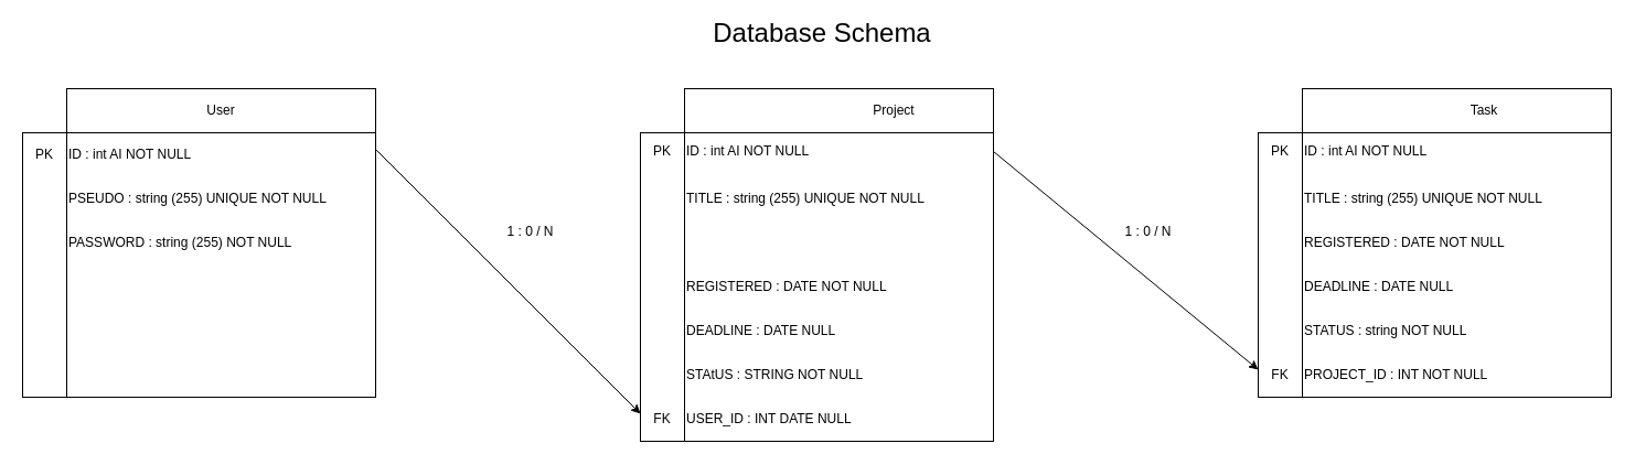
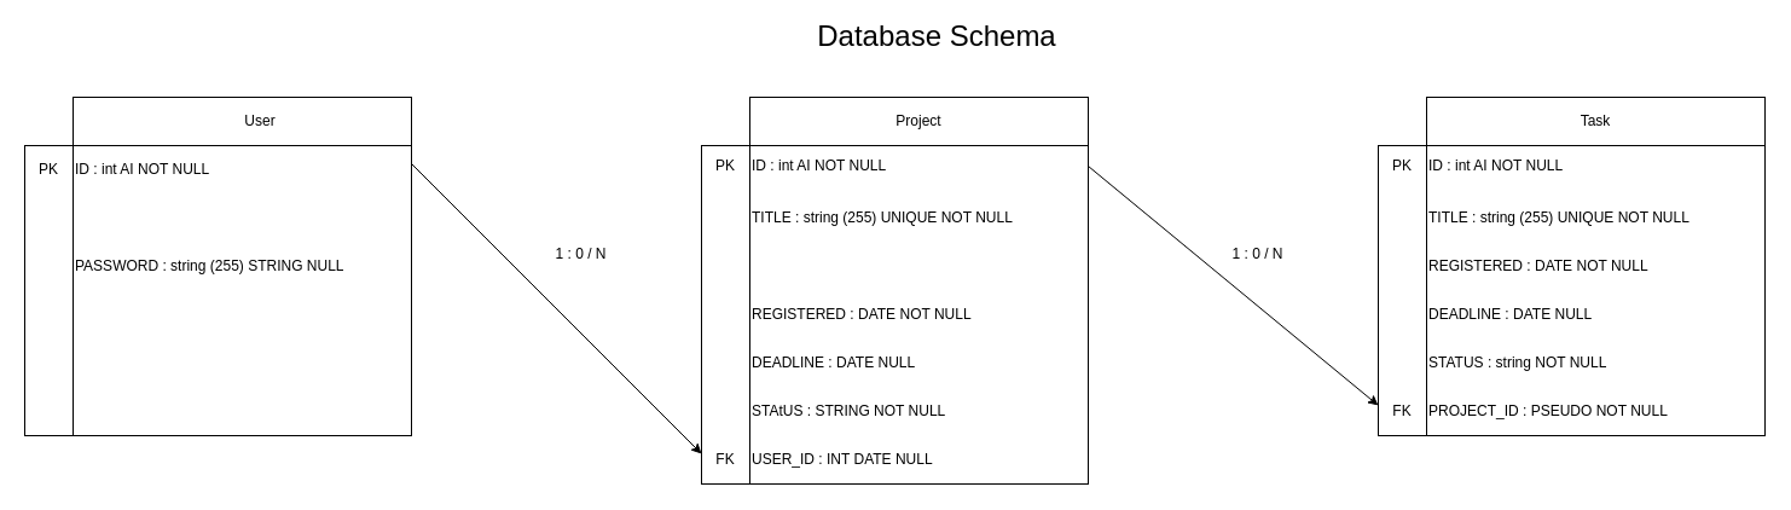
  <mxCell id="0" />
  <mxCell id="1" parent="0" />
  <mxCell id="2" value="" style="rounded=0;whiteSpace=wrap;html=1;" parent="1" vertex="1"><mxGeometry x="60" y="80" width="280" height="40" as="geometry" /></mxCell>
  <mxCell id="3" value="" style="rounded=0;whiteSpace=wrap;html=1;" parent="1" vertex="1"><mxGeometry x="60" y="120" width="280" height="240" as="geometry" /></mxCell>
- <mxCell id="4" value="User" style="text;html=1;strokeColor=none;fillColor=none;align=center;verticalAlign=middle;whiteSpace=wrap;rounded=0;" parent="1" vertex="1"><mxGeometry x="180" y="90" width="40" height="20" as="geometry" /></mxCell>
+ <mxCell id="4" value="User" style="text;html=1;strokeColor=none;fillColor=none;align=center;verticalAlign=middle;whiteSpace=wrap;rounded=0;" parent="1" vertex="1"><mxGeometry x="195" y="90" width="40" height="20" as="geometry" /></mxCell>
  <mxCell id="5" value="ID : int AI NOT NULL" style="text;html=1;strokeColor=none;fillColor=none;align=left;verticalAlign=middle;whiteSpace=wrap;rounded=0;" parent="1" vertex="1"><mxGeometry x="60" y="130" width="280" height="20" as="geometry" /></mxCell>
- <mxCell id="6" value="PSEUDO : string (255) UNIQUE NOT NULL" style="text;html=1;strokeColor=none;fillColor=none;align=left;verticalAlign=middle;whiteSpace=wrap;rounded=0;" parent="1" vertex="1"><mxGeometry x="60" y="170" width="280" height="20" as="geometry" /></mxCell>
- <mxCell id="7" value="PASSWORD : string (255) NOT NULL" style="text;html=1;strokeColor=none;fillColor=none;align=left;verticalAlign=middle;whiteSpace=wrap;rounded=0;" parent="1" vertex="1"><mxGeometry x="60" y="210" width="280" height="20" as="geometry" /></mxCell>
+ <mxCell id="7" value="PASSWORD : string (255) STRING NULL" style="text;html=1;strokeColor=none;fillColor=none;align=left;verticalAlign=middle;whiteSpace=wrap;rounded=0;" parent="1" vertex="1"><mxGeometry x="60" y="210" width="280" height="20" as="geometry" /></mxCell>
  <mxCell id="8" value="" style="rounded=0;whiteSpace=wrap;html=1;" parent="1" vertex="1"><mxGeometry x="20" y="120" width="40" height="240" as="geometry" /></mxCell>
  <mxCell id="9" value="PK" style="text;html=1;strokeColor=none;fillColor=none;align=center;verticalAlign=middle;whiteSpace=wrap;rounded=0;" parent="1" vertex="1"><mxGeometry x="20" y="130" width="40" height="20" as="geometry" /></mxCell>
  <mxCell id="10" value="" style="rounded=0;whiteSpace=wrap;html=1;" parent="1" vertex="1"><mxGeometry x="620" y="80" width="280" height="40" as="geometry" /></mxCell>
  <mxCell id="11" value="" style="rounded=0;whiteSpace=wrap;html=1;" parent="1" vertex="1"><mxGeometry x="620" y="120" width="280" height="280" as="geometry" /></mxCell>
- <mxCell id="12" value="Project" style="text;html=1;strokeColor=none;fillColor=none;align=center;verticalAlign=middle;whiteSpace=wrap;rounded=0;" parent="1" vertex="1"><mxGeometry x="790" y="90" width="40" height="20" as="geometry" /></mxCell>
+ <mxCell id="12" value="Project" style="text;html=1;strokeColor=none;fillColor=none;align=center;verticalAlign=middle;whiteSpace=wrap;rounded=0;" parent="1" vertex="1"><mxGeometry x="740" y="90" width="40" height="20" as="geometry" /></mxCell>
  <mxCell id="13" value="ID : int AI NOT NULL" style="text;html=1;strokeColor=none;fillColor=none;align=left;verticalAlign=middle;whiteSpace=wrap;rounded=0;" parent="1" vertex="1"><mxGeometry x="620" y="127" width="280" height="20" as="geometry" /></mxCell>
  <mxCell id="14" value="TITLE : string (255) UNIQUE NOT NULL" style="text;html=1;strokeColor=none;fillColor=none;align=left;verticalAlign=middle;whiteSpace=wrap;rounded=0;" parent="1" vertex="1"><mxGeometry x="620" y="170" width="280" height="20" as="geometry" /></mxCell>
  <mxCell id="15" value="" style="rounded=0;whiteSpace=wrap;html=1;" parent="1" vertex="1"><mxGeometry x="580" y="120" width="40" height="280" as="geometry" /></mxCell>
  <mxCell id="16" value="PK" style="text;html=1;strokeColor=none;fillColor=none;align=center;verticalAlign=middle;whiteSpace=wrap;rounded=0;" parent="1" vertex="1"><mxGeometry x="580" y="127" width="40" height="20" as="geometry" /></mxCell>
  <mxCell id="17" value="REGISTERED : DATE NOT NULL" style="text;html=1;strokeColor=none;fillColor=none;align=left;verticalAlign=middle;whiteSpace=wrap;rounded=0;" parent="1" vertex="1"><mxGeometry x="620" y="250" width="280" height="20" as="geometry" /></mxCell>
  <mxCell id="18" value="DEADLINE : DATE NULL" style="text;html=1;strokeColor=none;fillColor=none;align=left;verticalAlign=middle;whiteSpace=wrap;rounded=0;" parent="1" vertex="1"><mxGeometry x="620" y="290" width="280" height="20" as="geometry" /></mxCell>
  <mxCell id="19" value="USER_ID : INT DATE NULL" style="text;html=1;strokeColor=none;fillColor=none;align=left;verticalAlign=middle;whiteSpace=wrap;rounded=0;" parent="1" vertex="1"><mxGeometry x="620" y="370" width="280" height="20" as="geometry" /></mxCell>
  <mxCell id="20" value="FK" style="text;html=1;strokeColor=none;fillColor=none;align=center;verticalAlign=middle;whiteSpace=wrap;rounded=0;" parent="1" vertex="1"><mxGeometry x="580" y="370" width="40" height="20" as="geometry" /></mxCell>
  <mxCell id="21" value="" style="rounded=0;whiteSpace=wrap;html=1;" parent="1" vertex="1"><mxGeometry x="1180" y="80" width="280" height="40" as="geometry" /></mxCell>
  <mxCell id="22" value="" style="rounded=0;whiteSpace=wrap;html=1;" parent="1" vertex="1"><mxGeometry x="1180" y="120" width="280" height="240" as="geometry" /></mxCell>
- <mxCell id="23" value="Task" style="text;html=1;strokeColor=none;fillColor=none;align=center;verticalAlign=middle;whiteSpace=wrap;rounded=0;" parent="1" vertex="1"><mxGeometry x="1325" y="90" width="40" height="20" as="geometry" /></mxCell>
+ <mxCell id="23" value="Task" style="text;html=1;strokeColor=none;fillColor=none;align=center;verticalAlign=middle;whiteSpace=wrap;rounded=0;" parent="1" vertex="1"><mxGeometry x="1300" y="90" width="40" height="20" as="geometry" /></mxCell>
  <mxCell id="24" value="ID : int AI NOT NULL" style="text;html=1;strokeColor=none;fillColor=none;align=left;verticalAlign=middle;whiteSpace=wrap;rounded=0;" parent="1" vertex="1"><mxGeometry x="1180" y="127" width="280" height="20" as="geometry" /></mxCell>
  <mxCell id="25" value="TITLE : string (255) UNIQUE NOT NULL" style="text;html=1;strokeColor=none;fillColor=none;align=left;verticalAlign=middle;whiteSpace=wrap;rounded=0;" parent="1" vertex="1"><mxGeometry x="1180" y="170" width="280" height="20" as="geometry" /></mxCell>
  <mxCell id="26" value="" style="rounded=0;whiteSpace=wrap;html=1;" parent="1" vertex="1"><mxGeometry x="1140" y="120" width="40" height="240" as="geometry" /></mxCell>
  <mxCell id="27" value="PK" style="text;html=1;strokeColor=none;fillColor=none;align=center;verticalAlign=middle;whiteSpace=wrap;rounded=0;" parent="1" vertex="1"><mxGeometry x="1140" y="127" width="40" height="20" as="geometry" /></mxCell>
  <mxCell id="28" value="REGISTERED : DATE NOT NULL" style="text;html=1;strokeColor=none;fillColor=none;align=left;verticalAlign=middle;whiteSpace=wrap;rounded=0;" parent="1" vertex="1"><mxGeometry x="1180" y="210" width="280" height="20" as="geometry" /></mxCell>
  <mxCell id="29" value="DEADLINE : DATE NULL" style="text;html=1;strokeColor=none;fillColor=none;align=left;verticalAlign=middle;whiteSpace=wrap;rounded=0;" parent="1" vertex="1"><mxGeometry x="1180" y="250" width="280" height="20" as="geometry" /></mxCell>
- <mxCell id="30" value="PROJECT_ID : INT NOT NULL" style="text;html=1;strokeColor=none;fillColor=none;align=left;verticalAlign=middle;whiteSpace=wrap;rounded=0;" parent="1" vertex="1"><mxGeometry x="1180" y="330" width="280" height="20" as="geometry" /></mxCell>
+ <mxCell id="30" value="PROJECT_ID : PSEUDO NOT NULL" style="text;html=1;strokeColor=none;fillColor=none;align=left;verticalAlign=middle;whiteSpace=wrap;rounded=0;" parent="1" vertex="1"><mxGeometry x="1180" y="330" width="280" height="20" as="geometry" /></mxCell>
  <mxCell id="31" value="FK" style="text;html=1;strokeColor=none;fillColor=none;align=center;verticalAlign=middle;whiteSpace=wrap;rounded=0;" parent="1" vertex="1"><mxGeometry x="1140" y="330" width="40" height="20" as="geometry" /></mxCell>
- <mxCell id="32" value="&lt;font style=&quot;font-size: 24px&quot;&gt;Database Schema&lt;/font&gt;" style="text;html=1;strokeColor=none;fillColor=none;align=center;verticalAlign=middle;whiteSpace=wrap;rounded=0;" parent="1" vertex="1"><mxGeometry x="620" y="20" width="250" height="20" as="geometry" /></mxCell>
+ <mxCell id="32" value="&lt;font style=&quot;font-size: 24px&quot;&gt;Database Schema&lt;/font&gt;" style="text;html=1;strokeColor=none;fillColor=none;align=center;verticalAlign=middle;whiteSpace=wrap;rounded=0;" parent="1" vertex="1"><mxGeometry x="650" y="20" width="250" height="20" as="geometry" /></mxCell>
  <mxCell id="33" value="STATUS : string NOT NULL" style="text;html=1;strokeColor=none;fillColor=none;align=left;verticalAlign=middle;whiteSpace=wrap;rounded=0;" parent="1" vertex="1"><mxGeometry x="1180" y="290" width="280" height="20" as="geometry" /></mxCell>
  <mxCell id="34" value="" style="endArrow=classic;html=1;exitX=1;exitY=0.25;exitDx=0;exitDy=0;entryX=0;entryY=0.25;entryDx=0;entryDy=0;" parent="1" source="5" target="20" edge="1"><mxGeometry width="50" height="50" relative="1" as="geometry"><mxPoint x="440" y="245" as="sourcePoint" /><mxPoint x="490" y="195" as="targetPoint" /></mxGeometry></mxCell>
  <mxCell id="35" value="" style="endArrow=classic;html=1;exitX=1;exitY=0.5;exitDx=0;exitDy=0;entryX=0;entryY=0.25;entryDx=0;entryDy=0;" parent="1" source="13" target="31" edge="1"><mxGeometry width="50" height="50" relative="1" as="geometry"><mxPoint x="1000" y="190" as="sourcePoint" /><mxPoint x="1050" y="140" as="targetPoint" /></mxGeometry></mxCell>
  <mxCell id="36" value="1 : 0 / N" style="text;html=1;align=center;verticalAlign=middle;resizable=0;points=[];autosize=1;" parent="1" vertex="1"><mxGeometry x="450" y="200" width="60" height="20" as="geometry" /></mxCell>
  <mxCell id="37" value="1 : 0 / N" style="text;html=1;align=center;verticalAlign=middle;resizable=0;points=[];autosize=1;" parent="1" vertex="1"><mxGeometry x="1010" y="200" width="60" height="20" as="geometry" /></mxCell>
  <mxCell id="38" value="STAtUS : STRING NOT NULL" style="text;html=1;strokeColor=none;fillColor=none;align=left;verticalAlign=middle;whiteSpace=wrap;rounded=0;" vertex="1" parent="1"><mxGeometry x="620" y="330" width="280" height="20" as="geometry" /></mxCell>
